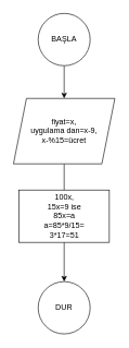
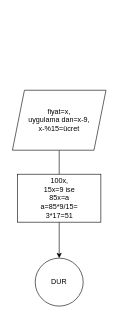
  <mxCell id="0" />
  <mxCell id="1" parent="0" />
  <mxCell id="2" value="DUR" style="ellipse;whiteSpace=wrap;html=1;aspect=fixed;" vertex="1" parent="1"><mxGeometry x="58" y="430" width="80" height="80" as="geometry" /></mxCell>
- <mxCell id="3" value="" style="edgeStyle=orthogonalEdgeStyle;rounded=0;orthogonalLoop=1;jettySize=auto;html=1;" edge="1" parent="1" source="4" target="6"><mxGeometry relative="1" as="geometry" /></mxCell>
- <mxCell id="4" value="BAŞLA" style="ellipse;whiteSpace=wrap;html=1;aspect=fixed;" vertex="1" parent="1"><mxGeometry x="58" y="20" width="80" height="80" as="geometry" /></mxCell>
  <mxCell id="5" value="" style="edgeStyle=orthogonalEdgeStyle;rounded=0;orthogonalLoop=1;jettySize=auto;html=1;endArrow=none;" edge="1" parent="1" source="6" target="8"><mxGeometry relative="1" as="geometry" /></mxCell>
  <mxCell id="6" value="fiyat=x,&lt;br&gt;uygulama dan=x-9,&lt;br&gt;x-%15=ücret" style="shape=parallelogram;perimeter=parallelogramPerimeter;whiteSpace=wrap;html=1;fixedSize=1;" vertex="1" parent="1"><mxGeometry x="20" y="150" width="156" height="100" as="geometry" /></mxCell>
  <mxCell id="7" value="" style="edgeStyle=orthogonalEdgeStyle;rounded=0;orthogonalLoop=1;jettySize=auto;html=1;" edge="1" parent="1" source="8" target="2"><mxGeometry relative="1" as="geometry" /></mxCell>
  <mxCell id="8" value="100x,&lt;br&gt;15x=9 ise&lt;br&gt;85x=a&lt;br&gt;a=85*9/15=&lt;br&gt;3*17=51" style="rounded=0;whiteSpace=wrap;html=1;" vertex="1" parent="1"><mxGeometry x="28.5" y="290" width="139" height="80" as="geometry" /></mxCell>
